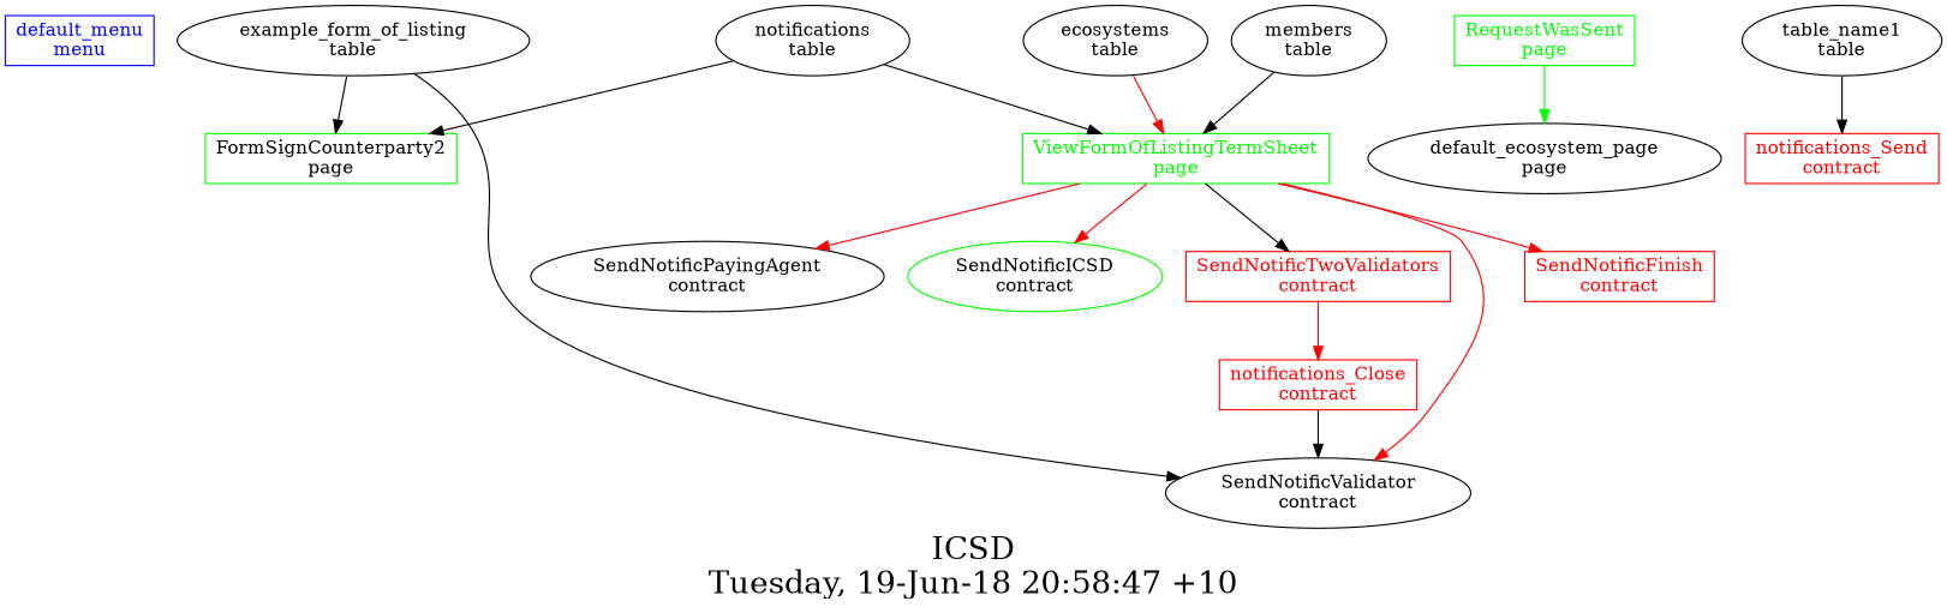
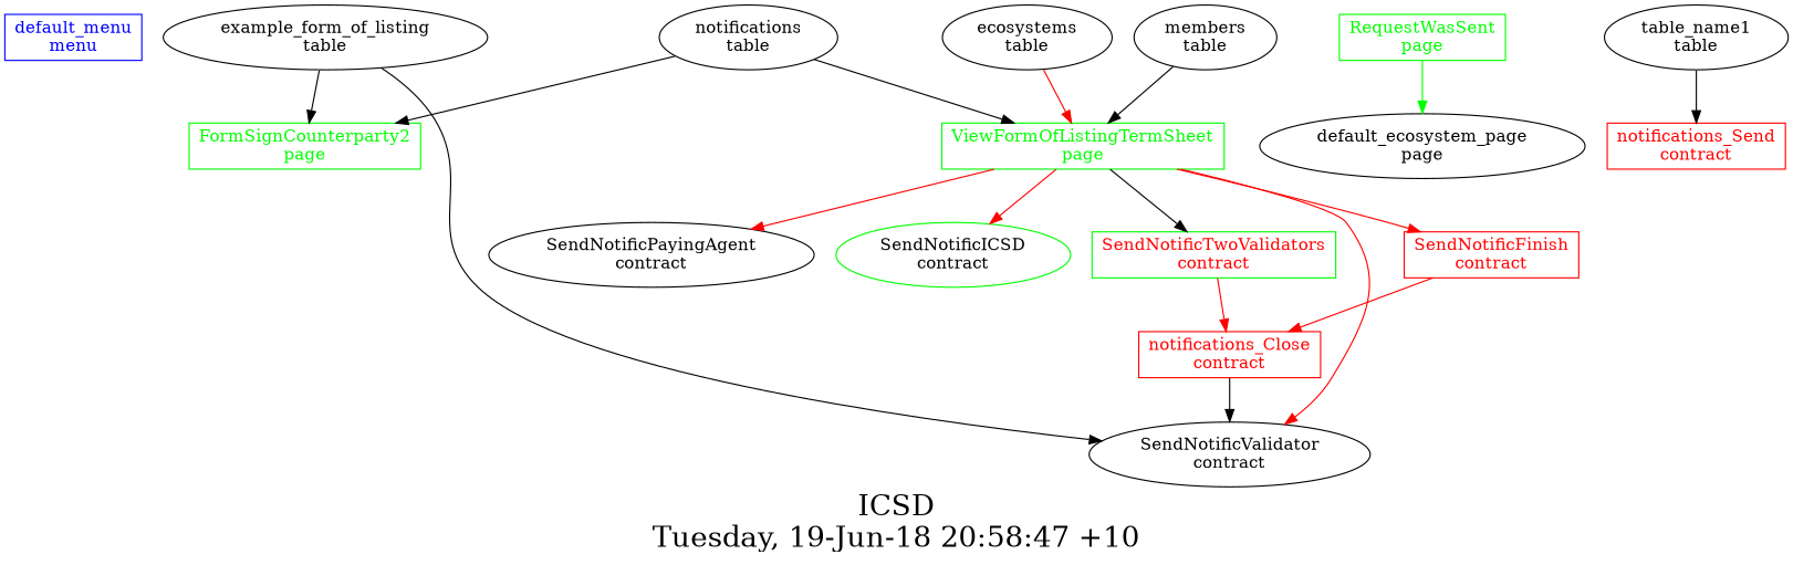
  digraph {
    fontsize=24
    label="ICSD\nTuesday, 19-Jun-18 20:58:47 +10"
    nojustify=true
    ordering=out
    rankdir=TB
    "default_menu\nmenu" [color=blue fontcolor=blue group=menus shape=record]
-   "FormSignCounterparty2\npage" [color=green fontcolor=black group=pages shape=record]
+   "FormSignCounterparty2\npage" [color=green fontcolor=green group=pages shape=record]
    "notifications\ntable"
    "ViewFormOfListingTermSheet\npage" [color=green fontcolor=green group=pages shape=record]
    "SendNotificPayingAgent\ncontract"
    "SendNotificICSD\ncontract" [color=green]
-   "SendNotificTwoValidators\ncontract" [color=red fontcolor=red group=contracts shape=record]
+   "SendNotificTwoValidators\ncontract" [color=green fontcolor=red group=contracts shape=record]
    "SendNotificValidator\ncontract"
    "SendNotificFinish\ncontract" [color=red fontcolor=red group=contracts shape=record]
    "example_form_of_listing\ntable"
    "RequestWasSent\npage" [color=green fontcolor=green group=pages shape=record]
    "default_ecosystem_page\npage"
    "notifications_Close\ncontract" [color=red fontcolor=red group=contracts shape=record]
    "notifications_Send\ncontract" [color=red fontcolor=red group=contracts shape=record]
    "ecosystems\ntable"
    "members\ntable"
    "table_name1\ntable"
    "notifications\ntable" -> "FormSignCounterparty2\npage"
    "notifications\ntable" -> "ViewFormOfListingTermSheet\npage"
    "ViewFormOfListingTermSheet\npage" -> "SendNotificPayingAgent\ncontract" [color=red]
    "ViewFormOfListingTermSheet\npage" -> "SendNotificICSD\ncontract" [color=red]
    "ViewFormOfListingTermSheet\npage" -> "SendNotificTwoValidators\ncontract" [color=black]
    "ViewFormOfListingTermSheet\npage" -> "SendNotificValidator\ncontract" [color=red]
    "ViewFormOfListingTermSheet\npage" -> "SendNotificFinish\ncontract" [color=red]
    "SendNotificTwoValidators\ncontract" -> "notifications_Close\ncontract" [color=red]
+   "SendNotificFinish\ncontract" -> "notifications_Close\ncontract" [color=red]
    "example_form_of_listing\ntable" -> "FormSignCounterparty2\npage"
    "example_form_of_listing\ntable" -> "SendNotificValidator\ncontract"
    "RequestWasSent\npage" -> "default_ecosystem_page\npage" [color=green]
    "notifications_Close\ncontract" -> "SendNotificValidator\ncontract"
    "ecosystems\ntable" -> "ViewFormOfListingTermSheet\npage" [color=red]
    "members\ntable" -> "ViewFormOfListingTermSheet\npage"
    "table_name1\ntable" -> "notifications_Send\ncontract"
  }
